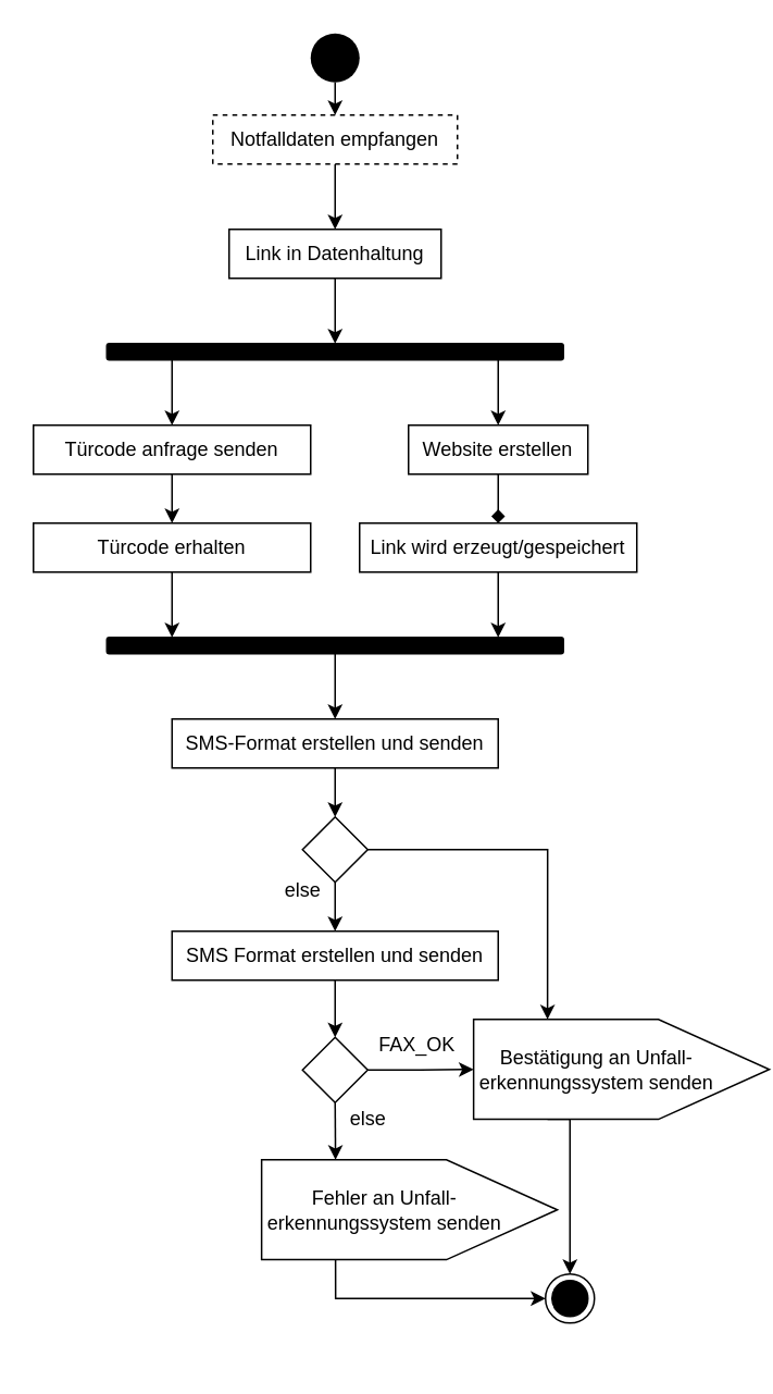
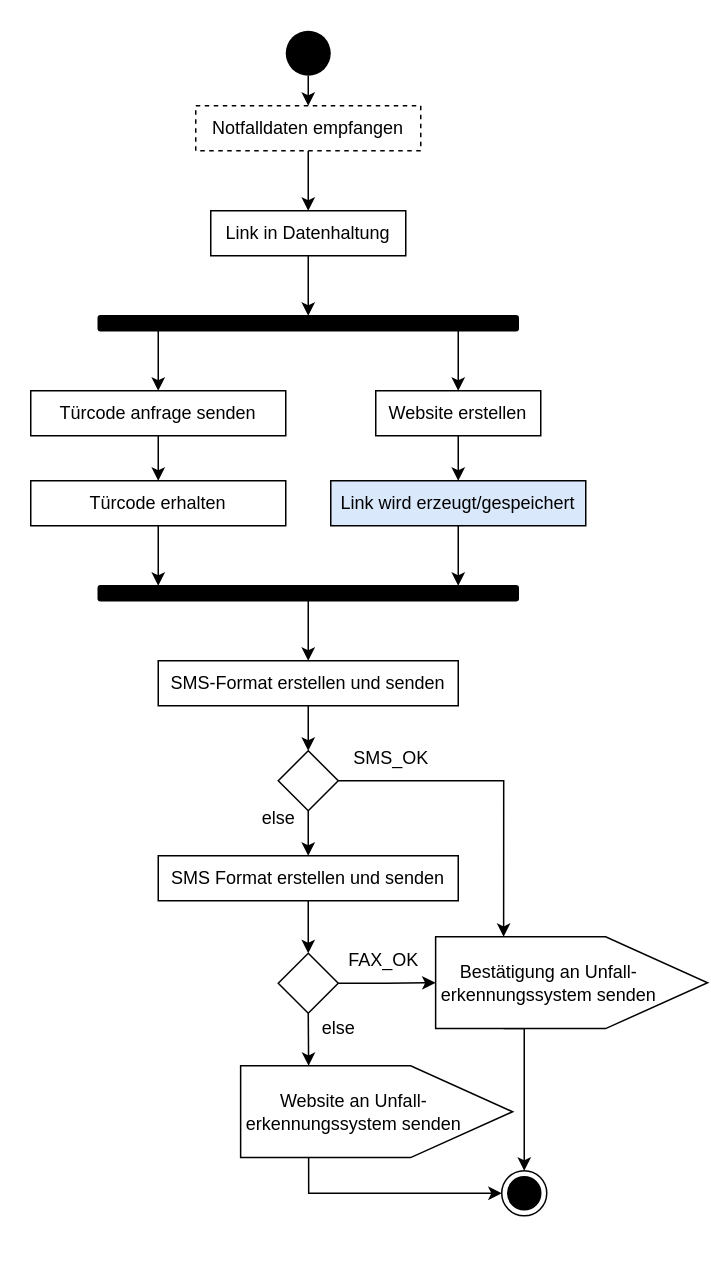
  <mxCell id="0" />
  <mxCell id="1" parent="0" />
  <mxCell id="2" style="edgeStyle=orthogonalEdgeStyle;rounded=0;orthogonalLoop=1;jettySize=auto;html=1;exitX=1;exitY=0.5;exitDx=0;exitDy=0;entryX=1;entryY=0.25;entryDx=0;entryDy=0;" parent="1" source="4" target="24" edge="1"><mxGeometry relative="1" as="geometry"><mxPoint x="305" y="520" as="targetPoint" /></mxGeometry></mxCell>
  <mxCell id="3" style="edgeStyle=orthogonalEdgeStyle;rounded=0;orthogonalLoop=1;jettySize=auto;html=1;exitX=0.5;exitY=1;exitDx=0;exitDy=0;entryX=0.5;entryY=0;entryDx=0;entryDy=0;" parent="1" source="4" target="22" edge="1"><mxGeometry relative="1" as="geometry" /></mxCell>
  <mxCell id="4" value="" style="rhombus;whiteSpace=wrap;html=1;" parent="1" vertex="1"><mxGeometry x="185" y="500" width="40" height="40" as="geometry" /></mxCell>
  <mxCell id="5" style="edgeStyle=orthogonalEdgeStyle;rounded=0;orthogonalLoop=1;jettySize=auto;html=1;exitX=1;exitY=0.5;exitDx=0;exitDy=0;entryX=0.5;entryY=0;entryDx=0;entryDy=0;" parent="1" source="7" target="24" edge="1"><mxGeometry relative="1" as="geometry"><mxPoint x="360" y="620" as="targetPoint" /></mxGeometry></mxCell>
  <mxCell id="6" style="edgeStyle=orthogonalEdgeStyle;rounded=0;orthogonalLoop=1;jettySize=auto;html=1;exitX=0.5;exitY=1;exitDx=0;exitDy=0;entryX=1;entryY=0.25;entryDx=0;entryDy=0;" parent="1" source="7" target="29" edge="1"><mxGeometry relative="1" as="geometry" /></mxCell>
  <mxCell id="7" value="" style="rhombus;whiteSpace=wrap;html=1;" parent="1" vertex="1"><mxGeometry x="185" y="635" width="40" height="40" as="geometry" /></mxCell>
  <mxCell id="8" style="edgeStyle=orthogonalEdgeStyle;rounded=0;orthogonalLoop=1;jettySize=auto;html=1;exitX=0.5;exitY=1;exitDx=0;exitDy=0;entryX=0.5;entryY=0;entryDx=0;entryDy=0;" parent="1" source="9" target="11" edge="1"><mxGeometry relative="1" as="geometry" /></mxCell>
  <mxCell id="9" value="Notfalldaten empfangen" style="rounded=0;whiteSpace=wrap;html=1;dashed=1;" parent="1" vertex="1"><mxGeometry x="130" y="70" width="150" height="30" as="geometry" /></mxCell>
  <mxCell id="10" style="edgeStyle=orthogonalEdgeStyle;rounded=0;orthogonalLoop=1;jettySize=auto;html=1;exitX=0.5;exitY=1;exitDx=0;exitDy=0;" parent="1" source="11" target="36" edge="1"><mxGeometry relative="1" as="geometry" /></mxCell>
  <mxCell id="11" value="Link in Datenhaltung" style="rounded=0;whiteSpace=wrap;html=1;" parent="1" vertex="1"><mxGeometry x="140" y="140" width="130" height="30" as="geometry" /></mxCell>
- <mxCell id="12" style="edgeStyle=orthogonalEdgeStyle;rounded=0;orthogonalLoop=1;jettySize=auto;html=1;exitX=0.5;exitY=1;exitDx=0;exitDy=0;endArrow=diamond;" parent="1" source="13" target="16" edge="1"><mxGeometry relative="1" as="geometry"><mxPoint x="225" y="270" as="targetPoint" /></mxGeometry></mxCell>
+ <mxCell id="12" style="edgeStyle=orthogonalEdgeStyle;rounded=0;orthogonalLoop=1;jettySize=auto;html=1;exitX=0.5;exitY=1;exitDx=0;exitDy=0;" parent="1" source="13" target="16" edge="1"><mxGeometry relative="1" as="geometry"><mxPoint x="225" y="270" as="targetPoint" /></mxGeometry></mxCell>
  <mxCell id="13" value="Website erstellen" style="whiteSpace=wrap;html=1;" parent="1" vertex="1"><mxGeometry x="250" y="260" width="110" height="30" as="geometry" /></mxCell>
  <mxCell id="14" style="edgeStyle=orthogonalEdgeStyle;rounded=0;orthogonalLoop=1;jettySize=auto;html=1;entryX=0.5;entryY=0;entryDx=0;entryDy=0;" parent="1" source="34" target="18" edge="1"><mxGeometry relative="1" as="geometry"><mxPoint x="205" y="390" as="sourcePoint" /></mxGeometry></mxCell>
  <mxCell id="15" style="edgeStyle=orthogonalEdgeStyle;rounded=0;orthogonalLoop=1;jettySize=auto;html=1;" edge="1" parent="1" source="16" target="34"><mxGeometry relative="1" as="geometry"><Array as="points"><mxPoint x="305" y="380" /><mxPoint x="305" y="380" /></Array></mxGeometry></mxCell>
- <mxCell id="16" value="Link wird erzeugt/gespeichert" style="whiteSpace=wrap;html=1;" parent="1" vertex="1"><mxGeometry x="220" y="320" width="170" height="30" as="geometry" /></mxCell>
+ <mxCell id="16" value="Link wird erzeugt/gespeichert" style="whiteSpace=wrap;html=1;fillColor=#dae8fc;" parent="1" vertex="1"><mxGeometry x="220" y="320" width="170" height="30" as="geometry" /></mxCell>
  <mxCell id="17" style="edgeStyle=orthogonalEdgeStyle;rounded=0;orthogonalLoop=1;jettySize=auto;html=1;exitX=0.5;exitY=1;exitDx=0;exitDy=0;entryX=0.5;entryY=0;entryDx=0;entryDy=0;" parent="1" source="18" target="4" edge="1"><mxGeometry relative="1" as="geometry" /></mxCell>
  <mxCell id="18" value="SMS-Format erstellen und senden" style="whiteSpace=wrap;html=1;" parent="1" vertex="1"><mxGeometry x="105" y="440" width="200" height="30" as="geometry" /></mxCell>
+ <mxCell id="19" value="SMS_OK" style="text;html=1;align=center;verticalAlign=middle;resizable=0;points=[];autosize=1;strokeColor=none;fillColor=none;" parent="1" vertex="1"><mxGeometry x="225" y="490" width="70" height="30" as="geometry" /></mxCell>
  <mxCell id="20" value="else" style="text;html=1;align=center;verticalAlign=middle;resizable=0;points=[];autosize=1;strokeColor=none;fillColor=none;" parent="1" vertex="1"><mxGeometry x="160" y="530" width="50" height="30" as="geometry" /></mxCell>
  <mxCell id="21" style="edgeStyle=orthogonalEdgeStyle;rounded=0;orthogonalLoop=1;jettySize=auto;html=1;exitX=0.5;exitY=1;exitDx=0;exitDy=0;entryX=0.5;entryY=0;entryDx=0;entryDy=0;" parent="1" source="22" target="7" edge="1"><mxGeometry relative="1" as="geometry" /></mxCell>
  <mxCell id="22" value="SMS Format erstellen und senden" style="whiteSpace=wrap;html=1;" parent="1" vertex="1"><mxGeometry x="105" y="570" width="200" height="30" as="geometry" /></mxCell>
  <mxCell id="23" style="edgeStyle=orthogonalEdgeStyle;rounded=0;orthogonalLoop=1;jettySize=auto;html=1;exitX=0;exitY=0.25;exitDx=0;exitDy=0;entryX=0.5;entryY=0;entryDx=0;entryDy=0;" parent="1" source="24" target="33" edge="1"><mxGeometry relative="1" as="geometry"><Array as="points"><mxPoint x="349" y="685" /></Array></mxGeometry></mxCell>
  <mxCell id="24" value="" style="shape=offPageConnector;whiteSpace=wrap;html=1;rotation=-90;" parent="1" vertex="1"><mxGeometry x="350" y="564" width="61.16" height="181.32" as="geometry" /></mxCell>
  <mxCell id="25" value="&lt;span style=&quot;background-color: rgb(255, 255, 255);&quot;&gt;Bestätigung an Unfall-&lt;br&gt;erkennungssystem senden&lt;/span&gt;" style="text;html=1;align=center;verticalAlign=middle;resizable=0;points=[];autosize=1;strokeColor=none;fillColor=none;" parent="1" vertex="1"><mxGeometry x="280" y="635" width="170" height="40" as="geometry" /></mxCell>
  <mxCell id="26" value="FAX_OK" style="text;html=1;align=center;verticalAlign=middle;resizable=0;points=[];autosize=1;strokeColor=none;fillColor=none;" parent="1" vertex="1"><mxGeometry x="220" y="625" width="70" height="30" as="geometry" /></mxCell>
  <mxCell id="27" value="else" style="text;html=1;align=center;verticalAlign=middle;resizable=0;points=[];autosize=1;strokeColor=none;fillColor=none;" parent="1" vertex="1"><mxGeometry x="200" y="670" width="50" height="30" as="geometry" /></mxCell>
  <mxCell id="28" style="edgeStyle=orthogonalEdgeStyle;rounded=0;orthogonalLoop=1;jettySize=auto;html=1;exitX=0;exitY=0.25;exitDx=0;exitDy=0;entryX=0;entryY=0.5;entryDx=0;entryDy=0;" parent="1" source="29" target="33" edge="1"><mxGeometry relative="1" as="geometry" /></mxCell>
  <mxCell id="29" value="" style="shape=offPageConnector;whiteSpace=wrap;html=1;rotation=-90;" parent="1" vertex="1"><mxGeometry x="220" y="650" width="61.16" height="181.32" as="geometry" /></mxCell>
- <mxCell id="30" value="&lt;span style=&quot;background-color: rgb(255, 255, 255);&quot;&gt;Fehler an Unfall-&lt;br&gt;erkennungssystem senden&lt;/span&gt;" style="text;html=1;align=center;verticalAlign=middle;resizable=0;points=[];autosize=1;strokeColor=none;fillColor=none;" parent="1" vertex="1"><mxGeometry x="150" y="720.66" width="170" height="40" as="geometry" /></mxCell>
+ <mxCell id="30" value="&lt;span style=&quot;background-color: rgb(255, 255, 255);&quot;&gt;Website an Unfall-&lt;br&gt;erkennungssystem senden&lt;/span&gt;" style="text;html=1;align=center;verticalAlign=middle;resizable=0;points=[];autosize=1;strokeColor=none;fillColor=none;" parent="1" vertex="1"><mxGeometry x="150" y="720.66" width="170" height="40" as="geometry" /></mxCell>
  <mxCell id="31" style="edgeStyle=orthogonalEdgeStyle;rounded=0;orthogonalLoop=1;jettySize=auto;html=1;exitX=0.5;exitY=1;exitDx=0;exitDy=0;entryX=0.5;entryY=0;entryDx=0;entryDy=0;" parent="1" source="32" target="9" edge="1"><mxGeometry relative="1" as="geometry" /></mxCell>
  <mxCell id="32" value="" style="ellipse;fillColor=#000000;strokeColor=none;" parent="1" vertex="1"><mxGeometry x="190" y="20" width="30" height="30" as="geometry" /></mxCell>
  <mxCell id="33" value="" style="ellipse;html=1;shape=endState;fillColor=#000000;strokeColor=#000000;" parent="1" vertex="1"><mxGeometry x="334" y="780" width="30" height="30" as="geometry" /></mxCell>
  <mxCell id="34" value="" style="rounded=1;whiteSpace=wrap;html=1;fillColor=#000000;" vertex="1" parent="1"><mxGeometry x="65" y="390" width="280" height="10" as="geometry" /></mxCell>
  <mxCell id="35" style="edgeStyle=orthogonalEdgeStyle;rounded=0;orthogonalLoop=1;jettySize=auto;html=1;" edge="1" parent="1" source="36" target="39"><mxGeometry relative="1" as="geometry"><Array as="points"><mxPoint x="105" y="240" /><mxPoint x="105" y="240" /></Array></mxGeometry></mxCell>
  <mxCell id="36" value="" style="rounded=1;whiteSpace=wrap;html=1;fillColor=#000000;" vertex="1" parent="1"><mxGeometry x="65" y="210" width="280" height="10" as="geometry" /></mxCell>
  <mxCell id="37" style="edgeStyle=orthogonalEdgeStyle;rounded=0;orthogonalLoop=1;jettySize=auto;html=1;" edge="1" parent="1" source="36" target="13"><mxGeometry relative="1" as="geometry"><mxPoint x="225" y="190" as="sourcePoint" /><mxPoint x="225" y="230" as="targetPoint" /><Array as="points"><mxPoint x="305" y="240" /><mxPoint x="305" y="240" /></Array></mxGeometry></mxCell>
  <mxCell id="38" style="edgeStyle=orthogonalEdgeStyle;rounded=0;orthogonalLoop=1;jettySize=auto;html=1;" edge="1" parent="1" source="39" target="41"><mxGeometry relative="1" as="geometry"><Array as="points"><mxPoint x="105" y="300" /><mxPoint x="105" y="300" /></Array></mxGeometry></mxCell>
  <mxCell id="39" value="Türcode anfrage senden&lt;span style=&quot;color: rgba(0, 0, 0, 0); font-family: monospace; font-size: 0px; text-align: start;&quot;&gt;%3CmxGraphModel%3E%3Croot%3E%3CmxCell%20id%3D%220%22%2F%3E%3CmxCell%20id%3D%221%22%20parent%3D%220%22%2F%3E%3CmxCell%20id%3D%222%22%20value%3D%22Link%20wird%20erzeugt%2Fgespeichert%22%20style%3D%22whiteSpace%3Dwrap%3Bhtml%3D1%3B%22%20vertex%3D%221%22%20parent%3D%221%22%3E%3CmxGeometry%20x%3D%22274%22%20y%3D%22370%22%20width%3D%22170%22%20height%3D%2230%22%20as%3D%22geometry%22%2F%3E%3C%2FmxCell%3E%3C%2Froot%3E%3C%2FmxGraphModel%3E&lt;/span&gt;" style="whiteSpace=wrap;html=1;" vertex="1" parent="1"><mxGeometry x="20" y="260" width="170" height="30" as="geometry" /></mxCell>
  <mxCell id="40" style="edgeStyle=orthogonalEdgeStyle;rounded=0;orthogonalLoop=1;jettySize=auto;html=1;" edge="1" parent="1" source="41" target="34"><mxGeometry relative="1" as="geometry"><Array as="points"><mxPoint x="105" y="370" /><mxPoint x="105" y="370" /></Array></mxGeometry></mxCell>
  <mxCell id="41" value="Türcode erhalten&lt;span style=&quot;color: rgba(0, 0, 0, 0); font-family: monospace; font-size: 0px; text-align: start;&quot;&gt;3CmxGraphModel%3E%3Croot%3E%3CmxCell%20id%3D%220%22%2F%3E%3CmxCell%20id%3D%221%22%20parent%3D%220%22%2F%3E%3CmxCell%20id%3D%222%22%20value%3D%22Link%20wird%20erzeugt%2Fgespeichert%22%20style%3D%22whiteSpace%3Dwrap%3Bhtml%3D1%3B%22%20vertex%3D%221%22%20parent%3D%221%22%3E%3CmxGeometry%20x%3D%22274%22%20y%3D%22370%22%20width%3D%22170%22%20height%3D%2230%22%20as%3D%22geometry%22%2F%3E%3C%2FmxCell%3E%3C%2Froot%3E%3C%2FmxGraphModel%3E&lt;/span&gt;" style="whiteSpace=wrap;html=1;" vertex="1" parent="1"><mxGeometry x="20" y="320" width="170" height="30" as="geometry" /></mxCell>
